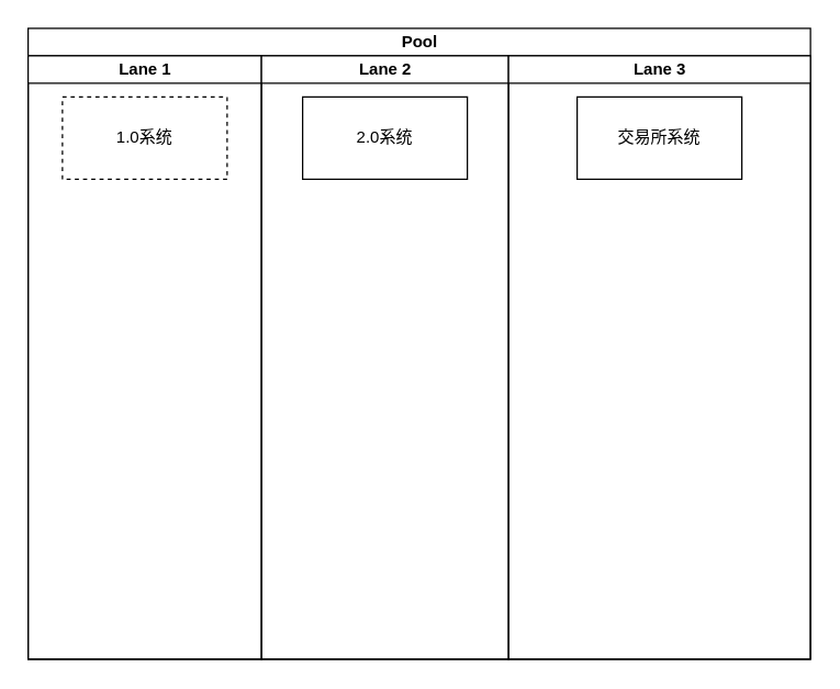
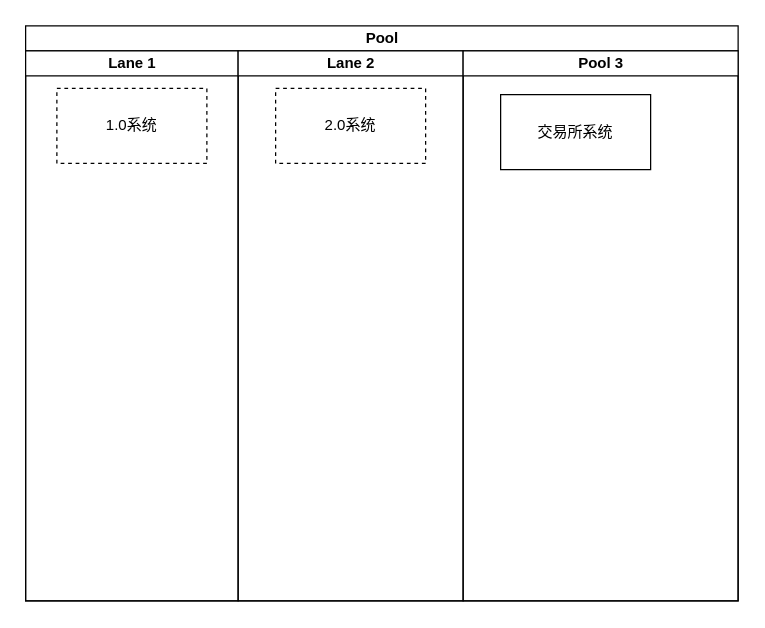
  <mxCell id="0" />
  <mxCell id="1" parent="0" />
  <mxCell id="2" value="Pool" style="swimlane;html=1;childLayout=stackLayout;resizeParent=1;resizeParentMax=0;startSize=20;" vertex="1" parent="1"><mxGeometry x="20" y="20" width="570" height="460" as="geometry" /></mxCell>
  <mxCell id="3" value="Lane 1" style="swimlane;html=1;startSize=20;" vertex="1" parent="2"><mxGeometry y="20" width="170" height="440" as="geometry" /></mxCell>
  <mxCell id="4" value="1.0系统" style="rounded=0;whiteSpace=wrap;html=1;dashed=1;" vertex="1" parent="3"><mxGeometry x="25" y="30" width="120" height="60" as="geometry" /></mxCell>
  <mxCell id="5" value="Lane 2" style="swimlane;html=1;startSize=20;" vertex="1" parent="2"><mxGeometry x="170" y="20" width="180" height="440" as="geometry" /></mxCell>
- <mxCell id="6" value="2.0系统" style="rounded=0;whiteSpace=wrap;html=1;" vertex="1" parent="5"><mxGeometry x="30" y="30" width="120" height="60" as="geometry" /></mxCell>
- <mxCell id="7" value="Lane 3" style="swimlane;html=1;startSize=20;" vertex="1" parent="2"><mxGeometry x="350" y="20" width="220" height="440" as="geometry"><mxRectangle x="260" y="20" width="30" height="440" as="alternateBounds" /></mxGeometry></mxCell>
- <mxCell id="8" value="交易所系统" style="rounded=0;whiteSpace=wrap;html=1;" vertex="1" parent="7"><mxGeometry x="50" y="30" width="120" height="60" as="geometry" /></mxCell>
+ <mxCell id="6" value="2.0系统" style="rounded=0;whiteSpace=wrap;html=1;dashed=1;" vertex="1" parent="5"><mxGeometry x="30" y="30" width="120" height="60" as="geometry" /></mxCell>
+ <mxCell id="7" value="Pool 3" style="swimlane;html=1;startSize=20;" vertex="1" parent="2"><mxGeometry x="350" y="20" width="220" height="440" as="geometry"><mxRectangle x="260" y="20" width="30" height="440" as="alternateBounds" /></mxGeometry></mxCell>
+ <mxCell id="8" value="交易所系统" style="rounded=0;whiteSpace=wrap;html=1;" vertex="1" parent="7"><mxGeometry x="30" y="35" width="120" height="60" as="geometry" /></mxCell>
